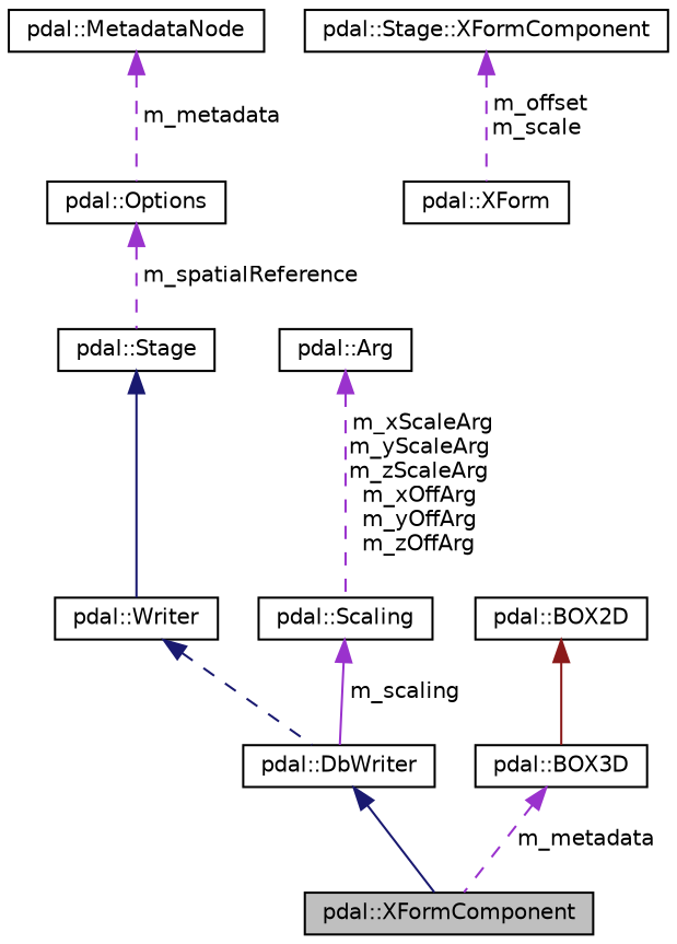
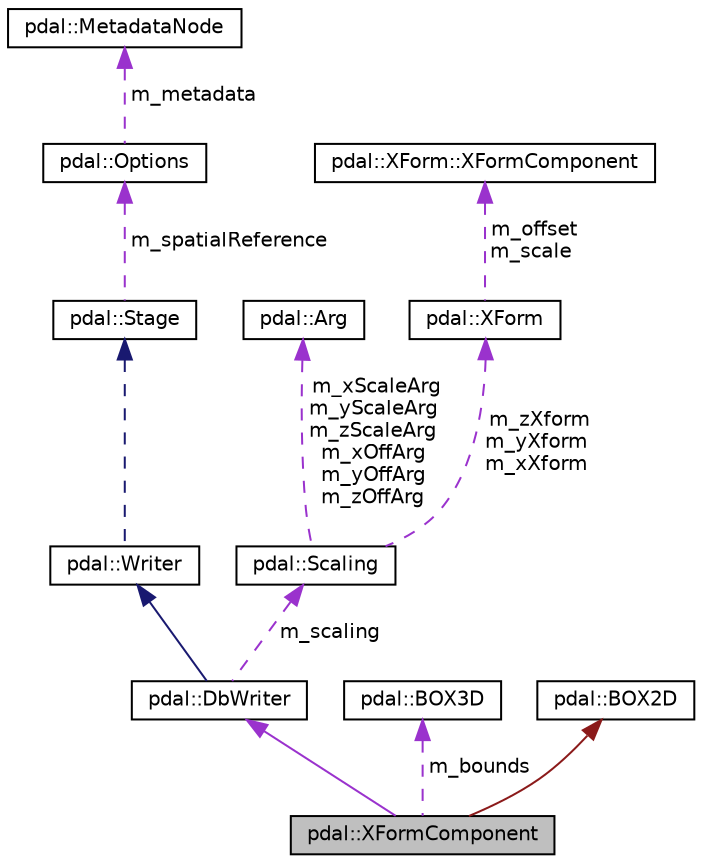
  digraph {
    node [color=black fillcolor=white fontname=Helvetica fontsize=10 shape=record style=filled]
    edge [color=darkorchid3 dir=back fontname=Helvetica fontsize=10 labelfontname=Helvetica labelfontsize=10 style=dashed]
    n1 [fillcolor=grey75 fontcolor=black height=0.2 label="pdal::XFormComponent" width=0.4]
    n2 [height=0.2 label="pdal::DbWriter" width=0.4]
    n3 [height=0.2 label="pdal::Writer" width=0.4]
    n4 [height=0.2 label="pdal::Stage" width=0.4]
    n5 [height=0.2 label="pdal::MetadataNode" width=0.4]
    n6 [height=0.2 label="pdal::Options" width=0.4]
    n7 [height=0.2 label="pdal::Scaling" width=0.4]
    n8 [height=0.2 label="pdal::Arg" width=0.4]
    n9 [height=0.2 label="pdal::XForm" width=0.4]
-   n10 [height=0.2 label="pdal::Stage::XFormComponent" width=0.4]
+   n10 [height=0.2 label="pdal::XForm::XFormComponent" width=0.4]
    n11 [height=0.2 label="pdal::BOX3D" width=0.4]
    n12 [height=0.2 label="pdal::BOX2D" width=0.4]
-   n2 -> n1 [color=midnightblue style=solid]
-   n3 -> n2 [color=midnightblue]
-   n4 -> n3 [color=midnightblue style=solid]
+   n2 -> n1 [style=solid]
+   n3 -> n2 [color=midnightblue style=solid]
+   n4 -> n3 [color=midnightblue]
    n5 -> n6 [label=" m_metadata"]
    n6 -> n4 [label=" m_spatialReference"]
-   n7 -> n2 [label=" m_scaling" style=solid]
+   n7 -> n2 [label=" m_scaling"]
    n8 -> n7 [label=" m_xScaleArg\nm_yScaleArg\nm_zScaleArg\nm_xOffArg\nm_yOffArg\nm_zOffArg"]
+   n9 -> n7 [label=" m_zXform\nm_yXform\nm_xXform"]
    n10 -> n9 [label=" m_offset\nm_scale"]
-   n11 -> n1 [label=" m_metadata"]
-   n12 -> n11 [color=firebrick4 style=solid]
+   n11 -> n1 [label=" m_bounds"]
+   n12 -> n1 [color=firebrick4 style=solid]
  }
